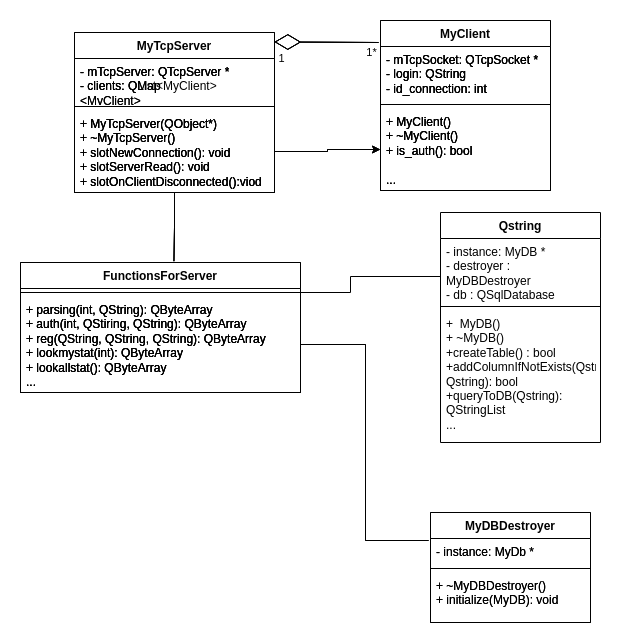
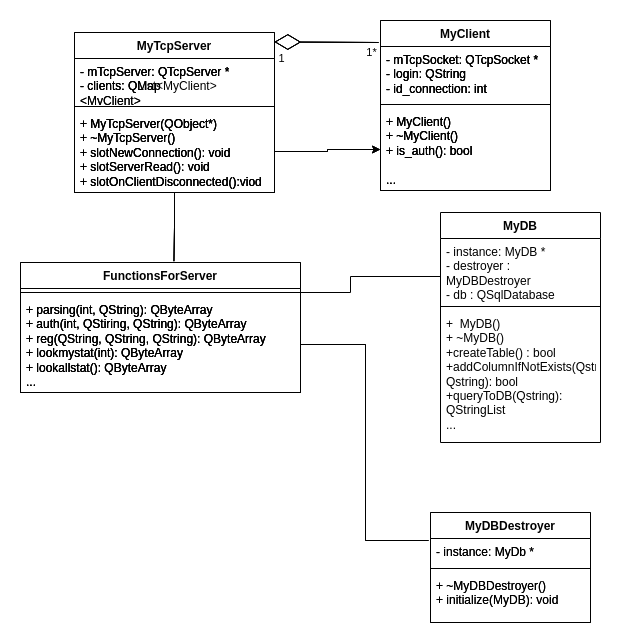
  <mxCell id="0" />
  <mxCell id="1" parent="0" />
  <mxCell id="2" value="MyTcpServer" style="swimlane;fontStyle=1;align=center;verticalAlign=top;childLayout=stackLayout;horizontal=1;startSize=26;horizontalStack=0;resizeParent=1;resizeParentMax=0;resizeLast=0;collapsible=1;marginBottom=0;whiteSpace=wrap;html=1;" parent="1" vertex="1"><mxGeometry x="74" y="32" width="200" height="160" as="geometry" /></mxCell>
  <mxCell id="3" value="- mTcpServer: QTcpServer *&lt;div&gt;- clients: QMap&lt;/div&gt;&lt;div&gt;&amp;lt;MyClient&amp;gt;&lt;/div&gt;" style="text;strokeColor=none;fillColor=none;align=left;verticalAlign=top;spacingLeft=4;spacingRight=4;overflow=hidden;rotatable=0;points=[[0,0.5],[1,0.5]];portConstraint=eastwest;whiteSpace=wrap;html=1;" parent="2" vertex="1"><mxGeometry y="26" width="200" height="44" as="geometry" /></mxCell>
  <mxCell id="4" value="" style="line;strokeWidth=1;fillColor=none;align=left;verticalAlign=middle;spacingTop=-1;spacingLeft=3;spacingRight=3;rotatable=0;labelPosition=right;points=[];portConstraint=eastwest;strokeColor=inherit;" parent="2" vertex="1"><mxGeometry y="70" width="200" height="8" as="geometry" /></mxCell>
  <mxCell id="5" value="+ MyTcpServer(QObject*)&lt;div&gt;+ ~MyTcpServer()&lt;/div&gt;&lt;div&gt;+ slotNewConnection(): void&lt;/div&gt;&lt;div&gt;+ slotServerRead(): void&lt;/div&gt;&lt;div&gt;+ slotOnClientDisconnected():viod&lt;/div&gt;" style="text;strokeColor=none;fillColor=none;align=left;verticalAlign=top;spacingLeft=4;spacingRight=4;overflow=hidden;rotatable=0;points=[[0,0.5],[1,0.5]];portConstraint=eastwest;whiteSpace=wrap;html=1;" parent="2" vertex="1"><mxGeometry y="78" width="200" height="82" as="geometry" /></mxCell>
  <mxCell id="6" value="MyClient" style="swimlane;fontStyle=1;align=center;verticalAlign=top;childLayout=stackLayout;horizontal=1;startSize=26;horizontalStack=0;resizeParent=1;resizeParentMax=0;resizeLast=0;collapsible=1;marginBottom=0;whiteSpace=wrap;html=1;" parent="1" vertex="1"><mxGeometry x="380" y="20" width="170" height="170" as="geometry" /></mxCell>
  <mxCell id="7" value="- mTcpSocket: QTcpSocket *&lt;div&gt;- login: QString&lt;/div&gt;&lt;div&gt;- id_connection: int&lt;/div&gt;" style="text;strokeColor=none;fillColor=none;align=left;verticalAlign=top;spacingLeft=4;spacingRight=4;overflow=hidden;rotatable=0;points=[[0,0.5],[1,0.5]];portConstraint=eastwest;whiteSpace=wrap;html=1;" parent="6" vertex="1"><mxGeometry y="26" width="170" height="54" as="geometry" /></mxCell>
  <mxCell id="8" value="" style="line;strokeWidth=1;fillColor=none;align=left;verticalAlign=middle;spacingTop=-1;spacingLeft=3;spacingRight=3;rotatable=0;labelPosition=right;points=[];portConstraint=eastwest;strokeColor=inherit;" parent="6" vertex="1"><mxGeometry y="80" width="170" height="8" as="geometry" /></mxCell>
  <mxCell id="9" value="+ MyClient()&lt;div&gt;+ ~MyClient()&lt;/div&gt;&lt;div&gt;+ is_auth(): bool&lt;/div&gt;&lt;div&gt;&lt;br&gt;&lt;/div&gt;&lt;div&gt;...&lt;/div&gt;" style="text;strokeColor=none;fillColor=none;align=left;verticalAlign=top;spacingLeft=4;spacingRight=4;overflow=hidden;rotatable=0;points=[[0,0.5],[1,0.5]];portConstraint=eastwest;whiteSpace=wrap;html=1;" parent="6" vertex="1"><mxGeometry y="88" width="170" height="82" as="geometry" /></mxCell>
  <mxCell id="10" style="edgeStyle=orthogonalEdgeStyle;rounded=0;orthogonalLoop=1;jettySize=auto;html=1;entryX=0;entryY=0.5;entryDx=0;entryDy=0;endArrow=none;endFill=0;" parent="1" source="11" target="25" edge="1"><mxGeometry relative="1" as="geometry"><Array as="points"><mxPoint x="350" y="292" /><mxPoint x="350" y="276" /><mxPoint x="440" y="276" /></Array><mxPoint x="340" y="276" as="targetPoint" /></mxGeometry></mxCell>
  <mxCell id="11" value="FunctionsForServer" style="swimlane;fontStyle=1;align=center;verticalAlign=top;childLayout=stackLayout;horizontal=1;startSize=26;horizontalStack=0;resizeParent=1;resizeParentMax=0;resizeLast=0;collapsible=1;marginBottom=0;whiteSpace=wrap;html=1;" parent="1" vertex="1"><mxGeometry x="20" y="262" width="280" height="130" as="geometry" /></mxCell>
  <mxCell id="12" value="" style="line;strokeWidth=1;fillColor=none;align=left;verticalAlign=middle;spacingTop=-1;spacingLeft=3;spacingRight=3;rotatable=0;labelPosition=right;points=[];portConstraint=eastwest;strokeColor=inherit;" parent="11" vertex="1"><mxGeometry y="26" width="280" height="8" as="geometry" /></mxCell>
  <mxCell id="13" value="+ parsing(int, QString): QByteArray&lt;div&gt;+ auth(int, QStiring, QString): QByteArray&lt;/div&gt;&lt;div&gt;+ reg(QString, QString, QString): QByteArray&lt;/div&gt;&lt;div&gt;+ lookmystat(int): QByteArray&lt;/div&gt;&lt;div&gt;+ lookallstat(): QByteArray&lt;/div&gt;&lt;div&gt;...&lt;/div&gt;" style="text;strokeColor=none;fillColor=none;align=left;verticalAlign=top;spacingLeft=4;spacingRight=4;overflow=hidden;rotatable=0;points=[[0,0.5],[1,0.5]];portConstraint=eastwest;whiteSpace=wrap;html=1;" parent="11" vertex="1"><mxGeometry y="34" width="280" height="96" as="geometry" /></mxCell>
  <mxCell id="14" value="MyDBDestroyer" style="swimlane;fontStyle=1;align=center;verticalAlign=top;childLayout=stackLayout;horizontal=1;startSize=26;horizontalStack=0;resizeParent=1;resizeParentMax=0;resizeLast=0;collapsible=1;marginBottom=0;whiteSpace=wrap;html=1;" parent="1" vertex="1"><mxGeometry x="430" y="512" width="160" height="110" as="geometry" /></mxCell>
  <mxCell id="15" value="- instance: MyDb *" style="text;strokeColor=none;fillColor=none;align=left;verticalAlign=top;spacingLeft=4;spacingRight=4;overflow=hidden;rotatable=0;points=[[0,0.5],[1,0.5]];portConstraint=eastwest;whiteSpace=wrap;html=1;" parent="14" vertex="1"><mxGeometry y="26" width="160" height="26" as="geometry" /></mxCell>
  <mxCell id="16" value="" style="line;strokeWidth=1;fillColor=none;align=left;verticalAlign=middle;spacingTop=-1;spacingLeft=3;spacingRight=3;rotatable=0;labelPosition=right;points=[];portConstraint=eastwest;strokeColor=inherit;" parent="14" vertex="1"><mxGeometry y="52" width="160" height="8" as="geometry" /></mxCell>
  <mxCell id="17" value="+ ~MyDB&lt;span style=&quot;background-color: initial;&quot;&gt;Destroyer()&lt;/span&gt;&lt;div&gt;&lt;div&gt;+ initialize(MyDB): void&lt;/div&gt;&lt;/div&gt;" style="text;strokeColor=none;fillColor=none;align=left;verticalAlign=top;spacingLeft=4;spacingRight=4;overflow=hidden;rotatable=0;points=[[0,0.5],[1,0.5]];portConstraint=eastwest;whiteSpace=wrap;html=1;" parent="14" vertex="1"><mxGeometry y="60" width="160" height="50" as="geometry" /></mxCell>
  <mxCell id="18" style="edgeStyle=orthogonalEdgeStyle;rounded=0;orthogonalLoop=1;jettySize=auto;html=1;entryX=0.548;entryY=-0.01;entryDx=0;entryDy=0;entryPerimeter=0;endArrow=none;endFill=0;" parent="1" source="2" target="11" edge="1"><mxGeometry relative="1" as="geometry" /></mxCell>
  <mxCell id="19" style="edgeStyle=orthogonalEdgeStyle;rounded=0;orthogonalLoop=1;jettySize=auto;html=1;entryX=-0.012;entryY=0.077;entryDx=0;entryDy=0;entryPerimeter=0;endArrow=none;endFill=0;" parent="1" source="13" target="15" edge="1"><mxGeometry relative="1" as="geometry" /></mxCell>
  <mxCell id="20" value="" style="endArrow=diamondThin;endFill=0;endSize=24;html=1;rounded=0;entryX=0.999;entryY=0.059;entryDx=0;entryDy=0;entryPerimeter=0;" parent="1" target="2" edge="1"><mxGeometry width="160" relative="1" as="geometry"><mxPoint x="378" y="42" as="sourcePoint" /><mxPoint x="280" y="42" as="targetPoint" /></mxGeometry></mxCell>
  <mxCell id="21" value="1" style="edgeLabel;html=1;align=center;verticalAlign=middle;resizable=0;points=[];" parent="20" vertex="1" connectable="0"><mxGeometry x="0.709" y="-1" relative="1" as="geometry"><mxPoint x="-9" y="17" as="offset" /></mxGeometry></mxCell>
  <mxCell id="22" value="1*" style="edgeLabel;html=1;align=center;verticalAlign=middle;resizable=0;points=[];" parent="20" vertex="1" connectable="0"><mxGeometry x="-0.913" relative="1" as="geometry"><mxPoint x="-3" y="10" as="offset" /></mxGeometry></mxCell>
  <mxCell id="23" value="" style="edgeStyle=orthogonalEdgeStyle;rounded=0;orthogonalLoop=1;jettySize=auto;html=1;" parent="1" source="5" target="9" edge="1"><mxGeometry relative="1" as="geometry" /></mxCell>
- <mxCell id="24" value="Qstring" style="swimlane;fontStyle=1;align=center;verticalAlign=top;childLayout=stackLayout;horizontal=1;startSize=26;horizontalStack=0;resizeParent=1;resizeParentMax=0;resizeLast=0;collapsible=1;marginBottom=0;whiteSpace=wrap;html=1;" parent="1" vertex="1"><mxGeometry x="440" y="212" width="160" height="230" as="geometry" /></mxCell>
+ <mxCell id="24" value="MyDB" style="swimlane;fontStyle=1;align=center;verticalAlign=top;childLayout=stackLayout;horizontal=1;startSize=26;horizontalStack=0;resizeParent=1;resizeParentMax=0;resizeLast=0;collapsible=1;marginBottom=0;whiteSpace=wrap;html=1;" parent="1" vertex="1"><mxGeometry x="440" y="212" width="160" height="230" as="geometry" /></mxCell>
  <mxCell id="25" value="- instance: MyDB *&lt;div&gt;- destroyer : MyDBDestroyer&lt;/div&gt;&lt;div&gt;- db : QSqlDatabase&lt;/div&gt;" style="text;strokeColor=none;fillColor=none;align=left;verticalAlign=top;spacingLeft=4;spacingRight=4;overflow=hidden;rotatable=0;points=[[0,0.5],[1,0.5]];portConstraint=eastwest;whiteSpace=wrap;html=1;" parent="24" vertex="1"><mxGeometry y="26" width="160" height="64" as="geometry" /></mxCell>
  <mxCell id="26" value="" style="line;strokeWidth=1;fillColor=none;align=left;verticalAlign=middle;spacingTop=-1;spacingLeft=3;spacingRight=3;rotatable=0;labelPosition=right;points=[];portConstraint=eastwest;strokeColor=inherit;" parent="24" vertex="1"><mxGeometry y="90" width="160" height="8" as="geometry" /></mxCell>
  <mxCell id="27" value="+&amp;nbsp; MyDB()&lt;div&gt;+ ~MyDB()&lt;/div&gt;&lt;div&gt;+createTable() : bool&lt;/div&gt;&lt;div&gt;+addColumnIfNotExists(Qstring, Qstring): bool&lt;/div&gt;&lt;div&gt;+queryToDB(Qstring): QStringList&lt;/div&gt;&lt;div&gt;...&lt;/div&gt;" style="text;strokeColor=none;fillColor=none;align=left;verticalAlign=top;spacingLeft=4;spacingRight=4;overflow=hidden;rotatable=0;points=[[0,0.5],[1,0.5]];portConstraint=eastwest;whiteSpace=wrap;html=1;" parent="24" vertex="1"><mxGeometry y="98" width="160" height="132" as="geometry" /></mxCell>
  <mxCell id="28" value="MyTcpServer" style="swimlane;fontStyle=1;align=center;verticalAlign=top;childLayout=stackLayout;horizontal=1;startSize=26;horizontalStack=0;resizeParent=1;resizeParentMax=0;resizeLast=0;collapsible=1;marginBottom=0;whiteSpace=wrap;html=1;" parent="1" vertex="1"><mxGeometry x="74" y="32" width="200" height="160" as="geometry" /></mxCell>
  <mxCell id="29" value="- mTcpServer: QTcpServer *&lt;div&gt;- clients: QMap&lt;/div&gt;&lt;div&gt;&amp;lt;MyClient&amp;gt;&lt;/div&gt;" style="text;strokeColor=none;fillColor=none;align=left;verticalAlign=top;spacingLeft=4;spacingRight=4;overflow=hidden;rotatable=0;points=[[0,0.5],[1,0.5]];portConstraint=eastwest;whiteSpace=wrap;html=1;" parent="28" vertex="1"><mxGeometry y="26" width="200" height="44" as="geometry" /></mxCell>
  <mxCell id="30" value="" style="line;strokeWidth=1;fillColor=none;align=left;verticalAlign=middle;spacingTop=-1;spacingLeft=3;spacingRight=3;rotatable=0;labelPosition=right;points=[];portConstraint=eastwest;strokeColor=inherit;" parent="28" vertex="1"><mxGeometry y="70" width="200" height="8" as="geometry" /></mxCell>
  <mxCell id="31" value="+ MyTcpServer(QObject*)&lt;div&gt;+ ~MyTcpServer()&lt;/div&gt;&lt;div&gt;+ slotNewConnection(): void&lt;/div&gt;&lt;div&gt;+ slotServerRead(): void&lt;/div&gt;&lt;div&gt;+ slotOnClientDisconnected():viod&lt;/div&gt;" style="text;strokeColor=none;fillColor=none;align=left;verticalAlign=top;spacingLeft=4;spacingRight=4;overflow=hidden;rotatable=0;points=[[0,0.5],[1,0.5]];portConstraint=eastwest;whiteSpace=wrap;html=1;" parent="28" vertex="1"><mxGeometry y="78" width="200" height="82" as="geometry" /></mxCell>
  <mxCell id="32" value="MyClient" style="swimlane;fontStyle=1;align=center;verticalAlign=top;childLayout=stackLayout;horizontal=1;startSize=26;horizontalStack=0;resizeParent=1;resizeParentMax=0;resizeLast=0;collapsible=1;marginBottom=0;whiteSpace=wrap;html=1;" parent="1" vertex="1"><mxGeometry x="380" y="20" width="170" height="170" as="geometry" /></mxCell>
  <mxCell id="33" value="- mTcpSocket: QTcpSocket *&lt;div&gt;- login: QString&lt;/div&gt;&lt;div&gt;- id_connection: int&lt;/div&gt;" style="text;strokeColor=none;fillColor=none;align=left;verticalAlign=top;spacingLeft=4;spacingRight=4;overflow=hidden;rotatable=0;points=[[0,0.5],[1,0.5]];portConstraint=eastwest;whiteSpace=wrap;html=1;" parent="32" vertex="1"><mxGeometry y="26" width="170" height="54" as="geometry" /></mxCell>
  <mxCell id="34" value="" style="line;strokeWidth=1;fillColor=none;align=left;verticalAlign=middle;spacingTop=-1;spacingLeft=3;spacingRight=3;rotatable=0;labelPosition=right;points=[];portConstraint=eastwest;strokeColor=inherit;" parent="32" vertex="1"><mxGeometry y="80" width="170" height="8" as="geometry" /></mxCell>
  <mxCell id="35" value="+ MyClient()&lt;div&gt;+ ~MyClient()&lt;/div&gt;&lt;div&gt;+ is_auth(): bool&lt;/div&gt;&lt;div&gt;&lt;br&gt;&lt;/div&gt;&lt;div&gt;...&lt;/div&gt;" style="text;strokeColor=none;fillColor=none;align=left;verticalAlign=top;spacingLeft=4;spacingRight=4;overflow=hidden;rotatable=0;points=[[0,0.5],[1,0.5]];portConstraint=eastwest;whiteSpace=wrap;html=1;" parent="32" vertex="1"><mxGeometry y="88" width="170" height="82" as="geometry" /></mxCell>
  <mxCell id="36" value="FunctionsForServer" style="swimlane;fontStyle=1;align=center;verticalAlign=top;childLayout=stackLayout;horizontal=1;startSize=26;horizontalStack=0;resizeParent=1;resizeParentMax=0;resizeLast=0;collapsible=1;marginBottom=0;whiteSpace=wrap;html=1;" parent="1" vertex="1"><mxGeometry x="20" y="262" width="280" height="130" as="geometry" /></mxCell>
  <mxCell id="37" value="" style="line;strokeWidth=1;fillColor=none;align=left;verticalAlign=middle;spacingTop=-1;spacingLeft=3;spacingRight=3;rotatable=0;labelPosition=right;points=[];portConstraint=eastwest;strokeColor=inherit;" parent="36" vertex="1"><mxGeometry y="26" width="280" height="8" as="geometry" /></mxCell>
  <mxCell id="38" value="+ parsing(int, QString): QByteArray&lt;div&gt;+ auth(int, QStiring, QString): QByteArray&lt;/div&gt;&lt;div&gt;+ reg(QString, QString, QString): QByteArray&lt;/div&gt;&lt;div&gt;+ lookmystat(int): QByteArray&lt;/div&gt;&lt;div&gt;+ lookallstat(): QByteArray&lt;/div&gt;&lt;div&gt;...&lt;/div&gt;" style="text;strokeColor=none;fillColor=none;align=left;verticalAlign=top;spacingLeft=4;spacingRight=4;overflow=hidden;rotatable=0;points=[[0,0.5],[1,0.5]];portConstraint=eastwest;whiteSpace=wrap;html=1;" parent="36" vertex="1"><mxGeometry y="34" width="280" height="96" as="geometry" /></mxCell>
  <mxCell id="39" value="MyDBDestroyer" style="swimlane;fontStyle=1;align=center;verticalAlign=top;childLayout=stackLayout;horizontal=1;startSize=26;horizontalStack=0;resizeParent=1;resizeParentMax=0;resizeLast=0;collapsible=1;marginBottom=0;whiteSpace=wrap;html=1;" parent="1" vertex="1"><mxGeometry x="430" y="512" width="160" height="110" as="geometry" /></mxCell>
  <mxCell id="40" value="- instance: MyDb *" style="text;strokeColor=none;fillColor=none;align=left;verticalAlign=top;spacingLeft=4;spacingRight=4;overflow=hidden;rotatable=0;points=[[0,0.5],[1,0.5]];portConstraint=eastwest;whiteSpace=wrap;html=1;" parent="39" vertex="1"><mxGeometry y="26" width="160" height="26" as="geometry" /></mxCell>
  <mxCell id="41" value="" style="line;strokeWidth=1;fillColor=none;align=left;verticalAlign=middle;spacingTop=-1;spacingLeft=3;spacingRight=3;rotatable=0;labelPosition=right;points=[];portConstraint=eastwest;strokeColor=inherit;" parent="39" vertex="1"><mxGeometry y="52" width="160" height="8" as="geometry" /></mxCell>
  <mxCell id="42" value="+ ~MyDB&lt;span style=&quot;background-color: initial;&quot;&gt;Destroyer()&lt;/span&gt;&lt;div&gt;&lt;div&gt;+ initialize(MyDB): void&lt;/div&gt;&lt;/div&gt;" style="text;strokeColor=none;fillColor=none;align=left;verticalAlign=top;spacingLeft=4;spacingRight=4;overflow=hidden;rotatable=0;points=[[0,0.5],[1,0.5]];portConstraint=eastwest;whiteSpace=wrap;html=1;" parent="39" vertex="1"><mxGeometry y="60" width="160" height="50" as="geometry" /></mxCell>
  <mxCell id="43" style="edgeStyle=orthogonalEdgeStyle;rounded=0;orthogonalLoop=1;jettySize=auto;html=1;entryX=0.548;entryY=-0.01;entryDx=0;entryDy=0;entryPerimeter=0;endArrow=none;endFill=0;" parent="1" source="28" target="36" edge="1"><mxGeometry relative="1" as="geometry" /></mxCell>
  <mxCell id="44" style="edgeStyle=orthogonalEdgeStyle;rounded=0;orthogonalLoop=1;jettySize=auto;html=1;entryX=-0.012;entryY=0.077;entryDx=0;entryDy=0;entryPerimeter=0;endArrow=none;endFill=0;" parent="1" source="38" target="40" edge="1"><mxGeometry relative="1" as="geometry" /></mxCell>
  <mxCell id="45" value="" style="endArrow=diamondThin;endFill=0;endSize=24;html=1;rounded=0;entryX=0.999;entryY=0.059;entryDx=0;entryDy=0;entryPerimeter=0;" parent="1" target="28" edge="1"><mxGeometry width="160" relative="1" as="geometry"><mxPoint x="378" y="42" as="sourcePoint" /><mxPoint x="280" y="42" as="targetPoint" /></mxGeometry></mxCell>
  <mxCell id="46" value="1" style="edgeLabel;html=1;align=center;verticalAlign=middle;resizable=0;points=[];" parent="45" vertex="1" connectable="0"><mxGeometry x="0.709" y="-1" relative="1" as="geometry"><mxPoint x="-9" y="17" as="offset" /></mxGeometry></mxCell>
  <mxCell id="47" value="1*" style="edgeLabel;html=1;align=center;verticalAlign=middle;resizable=0;points=[];" parent="45" vertex="1" connectable="0"><mxGeometry x="-0.913" relative="1" as="geometry"><mxPoint x="-3" y="10" as="offset" /></mxGeometry></mxCell>
  <mxCell id="48" value="" style="edgeStyle=orthogonalEdgeStyle;rounded=0;orthogonalLoop=1;jettySize=auto;html=1;" parent="1" source="31" target="35" edge="1"><mxGeometry relative="1" as="geometry" /></mxCell>
  <mxCell id="49" value="MyTcpServer" style="swimlane;fontStyle=1;align=center;verticalAlign=top;childLayout=stackLayout;horizontal=1;startSize=26;horizontalStack=0;resizeParent=1;resizeParentMax=0;resizeLast=0;collapsible=1;marginBottom=0;whiteSpace=wrap;html=1;" parent="1" vertex="1"><mxGeometry x="74" y="32" width="200" height="160" as="geometry" /></mxCell>
  <mxCell id="50" value="- mTcpServer: QTcpServer *&lt;div&gt;- clients: QList&amp;lt;MyClient&amp;gt;&lt;/div&gt;" style="text;strokeColor=none;fillColor=none;align=left;verticalAlign=top;spacingLeft=4;spacingRight=4;overflow=hidden;rotatable=0;points=[[0,0.5],[1,0.5]];portConstraint=eastwest;whiteSpace=wrap;html=1;" parent="49" vertex="1"><mxGeometry y="26" width="200" height="44" as="geometry" /></mxCell>
  <mxCell id="51" value="" style="line;strokeWidth=1;fillColor=none;align=left;verticalAlign=middle;spacingTop=-1;spacingLeft=3;spacingRight=3;rotatable=0;labelPosition=right;points=[];portConstraint=eastwest;strokeColor=inherit;" parent="49" vertex="1"><mxGeometry y="70" width="200" height="8" as="geometry" /></mxCell>
  <mxCell id="52" value="+ MyTcpServer(QObject*)&lt;div&gt;+ ~MyTcpServer()&lt;/div&gt;&lt;div&gt;+ slotNewConnection(): void&lt;/div&gt;&lt;div&gt;+ slotServerRead(): void&lt;/div&gt;&lt;div&gt;+ slotOnClientDisconnected():viod&lt;/div&gt;" style="text;strokeColor=none;fillColor=none;align=left;verticalAlign=top;spacingLeft=4;spacingRight=4;overflow=hidden;rotatable=0;points=[[0,0.5],[1,0.5]];portConstraint=eastwest;whiteSpace=wrap;html=1;" parent="49" vertex="1"><mxGeometry y="78" width="200" height="82" as="geometry" /></mxCell>
  <mxCell id="53" value="MyClient" style="swimlane;fontStyle=1;align=center;verticalAlign=top;childLayout=stackLayout;horizontal=1;startSize=26;horizontalStack=0;resizeParent=1;resizeParentMax=0;resizeLast=0;collapsible=1;marginBottom=0;whiteSpace=wrap;html=1;" parent="1" vertex="1"><mxGeometry x="380" y="20" width="170" height="170" as="geometry" /></mxCell>
  <mxCell id="54" value="- mTcpSocket: QTcpSocket *&lt;div&gt;- login: QString&lt;/div&gt;&lt;div&gt;- id_connection: int&lt;/div&gt;" style="text;strokeColor=none;fillColor=none;align=left;verticalAlign=top;spacingLeft=4;spacingRight=4;overflow=hidden;rotatable=0;points=[[0,0.5],[1,0.5]];portConstraint=eastwest;whiteSpace=wrap;html=1;" parent="53" vertex="1"><mxGeometry y="26" width="170" height="54" as="geometry" /></mxCell>
  <mxCell id="55" value="" style="line;strokeWidth=1;fillColor=none;align=left;verticalAlign=middle;spacingTop=-1;spacingLeft=3;spacingRight=3;rotatable=0;labelPosition=right;points=[];portConstraint=eastwest;strokeColor=inherit;" parent="53" vertex="1"><mxGeometry y="80" width="170" height="8" as="geometry" /></mxCell>
  <mxCell id="56" value="+ MyClient()&lt;div&gt;+ ~MyClient()&lt;/div&gt;&lt;div&gt;+ is_auth(): bool&lt;/div&gt;&lt;div&gt;&lt;br&gt;&lt;/div&gt;&lt;div&gt;...&lt;/div&gt;" style="text;strokeColor=none;fillColor=none;align=left;verticalAlign=top;spacingLeft=4;spacingRight=4;overflow=hidden;rotatable=0;points=[[0,0.5],[1,0.5]];portConstraint=eastwest;whiteSpace=wrap;html=1;" parent="53" vertex="1"><mxGeometry y="88" width="170" height="82" as="geometry" /></mxCell>
  <mxCell id="57" value="FunctionsForServer" style="swimlane;fontStyle=1;align=center;verticalAlign=top;childLayout=stackLayout;horizontal=1;startSize=26;horizontalStack=0;resizeParent=1;resizeParentMax=0;resizeLast=0;collapsible=1;marginBottom=0;whiteSpace=wrap;html=1;" parent="1" vertex="1"><mxGeometry x="20" y="262" width="280" height="130" as="geometry" /></mxCell>
  <mxCell id="58" value="" style="line;strokeWidth=1;fillColor=none;align=left;verticalAlign=middle;spacingTop=-1;spacingLeft=3;spacingRight=3;rotatable=0;labelPosition=right;points=[];portConstraint=eastwest;strokeColor=inherit;" parent="57" vertex="1"><mxGeometry y="26" width="280" height="8" as="geometry" /></mxCell>
  <mxCell id="59" value="+ parsing(int, QString): QByteArray&lt;div&gt;+ auth(int, QStiring, QString): QByteArray&lt;/div&gt;&lt;div&gt;+ reg(QString, QString, QString): QByteArray&lt;/div&gt;&lt;div&gt;+ lookmystat(int): QByteArray&lt;/div&gt;&lt;div&gt;+ lookallstat(): QByteArray&lt;/div&gt;&lt;div&gt;...&lt;/div&gt;" style="text;strokeColor=none;fillColor=none;align=left;verticalAlign=top;spacingLeft=4;spacingRight=4;overflow=hidden;rotatable=0;points=[[0,0.5],[1,0.5]];portConstraint=eastwest;whiteSpace=wrap;html=1;" parent="57" vertex="1"><mxGeometry y="34" width="280" height="96" as="geometry" /></mxCell>
  <mxCell id="60" style="edgeStyle=orthogonalEdgeStyle;rounded=0;orthogonalLoop=1;jettySize=auto;html=1;entryX=0.548;entryY=-0.01;entryDx=0;entryDy=0;entryPerimeter=0;endArrow=none;endFill=0;" parent="1" source="49" target="57" edge="1"><mxGeometry relative="1" as="geometry" /></mxCell>
  <mxCell id="61" value="" style="endArrow=diamondThin;endFill=0;endSize=24;html=1;rounded=0;entryX=0.999;entryY=0.059;entryDx=0;entryDy=0;entryPerimeter=0;" parent="1" target="49" edge="1"><mxGeometry width="160" relative="1" as="geometry"><mxPoint x="378" y="42" as="sourcePoint" /><mxPoint x="280" y="42" as="targetPoint" /></mxGeometry></mxCell>
  <mxCell id="62" value="1" style="edgeLabel;html=1;align=center;verticalAlign=middle;resizable=0;points=[];" parent="61" vertex="1" connectable="0"><mxGeometry x="0.709" y="-1" relative="1" as="geometry"><mxPoint x="-9" y="17" as="offset" /></mxGeometry></mxCell>
  <mxCell id="63" value="1*" style="edgeLabel;html=1;align=center;verticalAlign=middle;resizable=0;points=[];" parent="61" vertex="1" connectable="0"><mxGeometry x="-0.913" relative="1" as="geometry"><mxPoint x="-3" y="10" as="offset" /></mxGeometry></mxCell>
